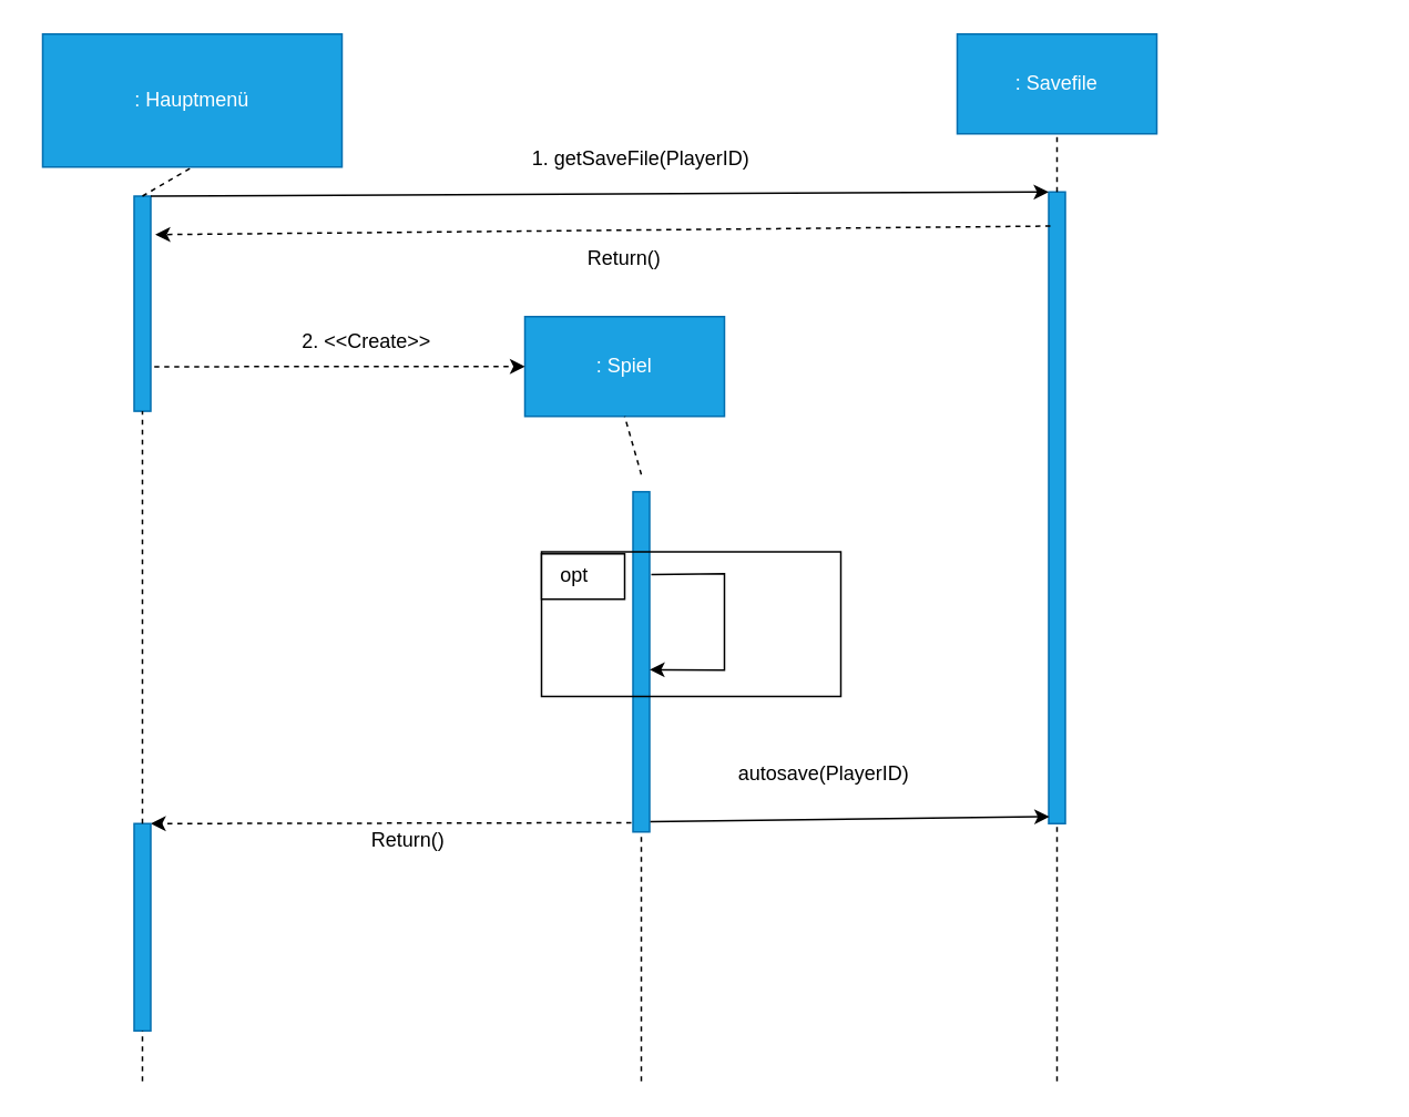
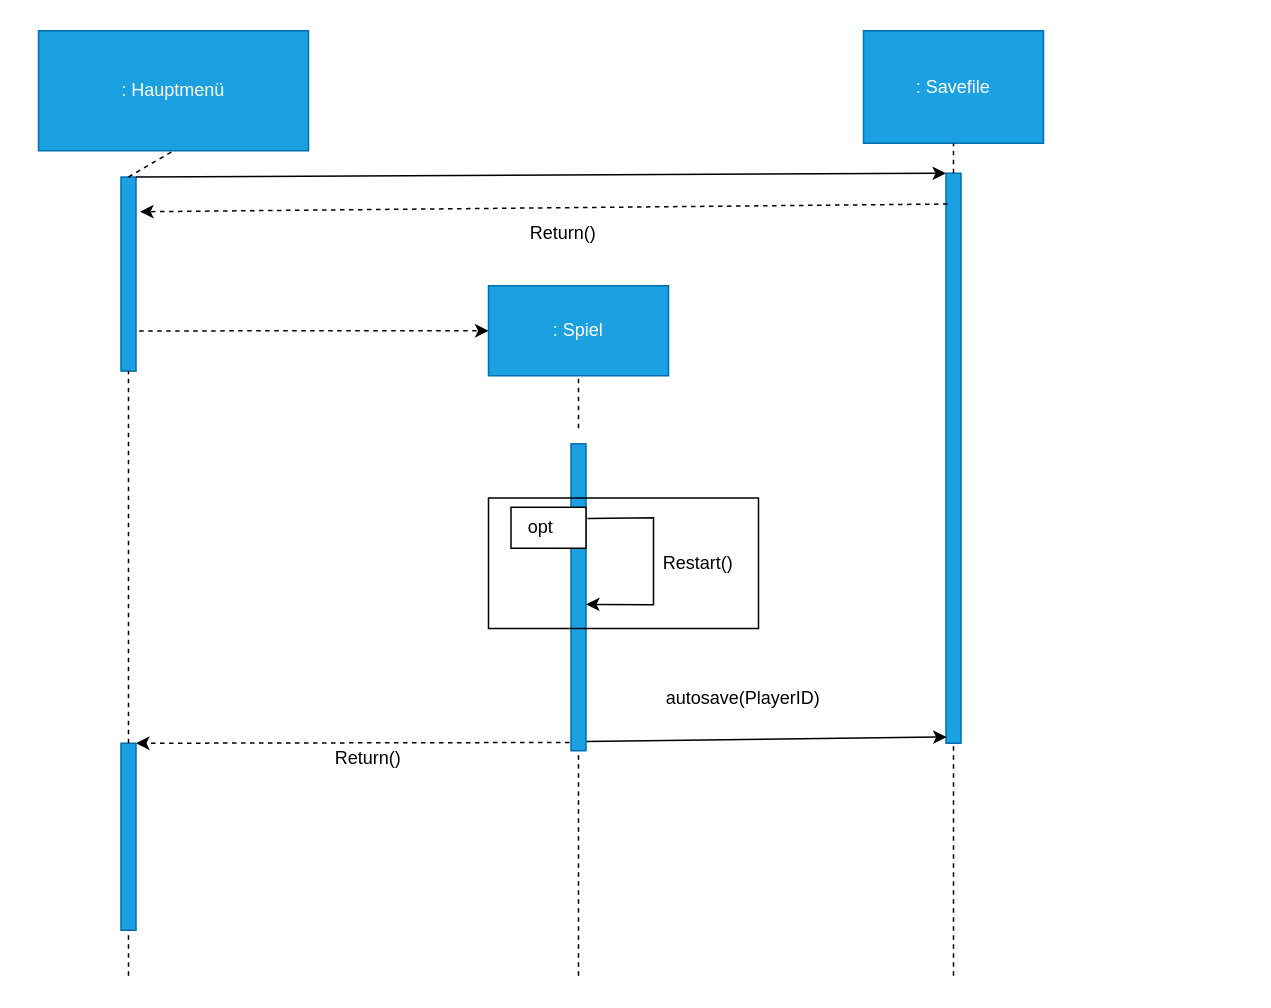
  <mxCell id="0" />
  <mxCell id="1" parent="0" />
  <mxCell id="2" value="" style="rounded=0;whiteSpace=wrap;html=1;rotation=-90;fillColor=#1ba1e2;strokeColor=#006EAF;fontColor=#ffffff;" parent="1" vertex="1"><mxGeometry x="20.31" y="177.2" width="129.38" height="10" as="geometry" /></mxCell>
  <mxCell id="3" value=": Hauptmenü" style="rounded=0;whiteSpace=wrap;html=1;fillColor=#1ba1e2;fontColor=#ffffff;strokeColor=#006EAF;" parent="1" vertex="1"><mxGeometry x="25" y="20" width="180" height="80" as="geometry" /></mxCell>
  <mxCell id="4" value="" style="endArrow=none;dashed=1;html=1;rounded=0;entryX=0.5;entryY=1;entryDx=0;entryDy=0;exitX=1;exitY=0.5;exitDx=0;exitDy=0;" parent="1" source="2" target="3" edge="1"><mxGeometry width="50" height="50" relative="1" as="geometry"><mxPoint x="345" y="340" as="sourcePoint" /><mxPoint x="395" y="290" as="targetPoint" /></mxGeometry></mxCell>
  <mxCell id="5" value="" style="rounded=0;whiteSpace=wrap;html=1;rotation=-90;fillColor=#1ba1e2;strokeColor=#006EAF;fontColor=#ffffff;" parent="1" vertex="1"><mxGeometry x="282.69" y="392.69" width="204.62" height="10" as="geometry" /></mxCell>
  <mxCell id="6" value="" style="rounded=0;whiteSpace=wrap;html=1;rotation=-90;fillColor=#1ba1e2;strokeColor=#006EAF;fontColor=#ffffff;" parent="1" vertex="1"><mxGeometry x="445" y="300" width="380" height="10" as="geometry" /></mxCell>
- <mxCell id="7" value=": Spiel" style="rounded=0;whiteSpace=wrap;html=1;fillColor=#1ba1e2;fontColor=#ffffff;strokeColor=#006EAF;" parent="1" vertex="1"><mxGeometry x="315" y="190" width="120" height="60" as="geometry" /></mxCell>
- <mxCell id="8" value=": Savefile" style="rounded=0;whiteSpace=wrap;html=1;fillColor=#1ba1e2;fontColor=#ffffff;strokeColor=#006EAF;" parent="1" vertex="1"><mxGeometry x="575" y="20" width="120" height="60" as="geometry" /></mxCell>
+ <mxCell id="7" value=": Spiel" style="rounded=0;whiteSpace=wrap;html=1;fillColor=#1ba1e2;fontColor=#ffffff;strokeColor=#006EAF;" parent="1" vertex="1"><mxGeometry x="325" y="190" width="120" height="60" as="geometry" /></mxCell>
+ <mxCell id="8" value=": Savefile" style="rounded=0;whiteSpace=wrap;html=1;fillColor=#1ba1e2;fontColor=#ffffff;strokeColor=#006EAF;" parent="1" vertex="1"><mxGeometry x="575" y="20" width="120" height="75" as="geometry" /></mxCell>
  <mxCell id="9" value="" style="endArrow=none;dashed=1;html=1;rounded=0;entryX=0.5;entryY=1;entryDx=0;entryDy=0;exitX=1;exitY=0.5;exitDx=0;exitDy=0;" parent="1" target="7" edge="1"><mxGeometry width="50" height="50" relative="1" as="geometry"><mxPoint x="385" y="285" as="sourcePoint" /><mxPoint x="384.5" y="170" as="targetPoint" /></mxGeometry></mxCell>
  <mxCell id="10" value="" style="endArrow=none;dashed=1;html=1;rounded=0;entryX=0.5;entryY=1;entryDx=0;entryDy=0;exitX=1;exitY=0.5;exitDx=0;exitDy=0;" parent="1" source="6" target="8" edge="1"><mxGeometry width="50" height="50" relative="1" as="geometry"><mxPoint x="535" y="230" as="sourcePoint" /><mxPoint x="585" y="180" as="targetPoint" /></mxGeometry></mxCell>
  <mxCell id="11" value="" style="endArrow=classic;dashed=1;html=1;rounded=0;entryX=0;entryY=0.5;entryDx=0;entryDy=0;endFill=1;exitX=0.207;exitY=1.214;exitDx=0;exitDy=0;exitPerimeter=0;" parent="1" source="2" target="7" edge="1"><mxGeometry width="50" height="50" relative="1" as="geometry"><mxPoint x="95" y="220" as="sourcePoint" /><mxPoint x="335" y="360" as="targetPoint" /></mxGeometry></mxCell>
- <mxCell id="12" value="2. &amp;lt;&amp;lt;Create&amp;gt;&amp;gt;" style="text;html=1;align=center;verticalAlign=middle;whiteSpace=wrap;rounded=0;" parent="1" vertex="1"><mxGeometry x="175" y="190" width="90" height="30" as="geometry" /></mxCell>
  <mxCell id="13" value="" style="endArrow=classic;html=1;rounded=0;exitX=1;exitY=1;exitDx=0;exitDy=0;entryX=1;entryY=0;entryDx=0;entryDy=0;endFill=1;" parent="1" source="2" target="6" edge="1"><mxGeometry width="50" height="50" relative="1" as="geometry"><mxPoint x="285" y="410" as="sourcePoint" /><mxPoint x="335" y="360" as="targetPoint" /></mxGeometry></mxCell>
- <mxCell id="14" value="1. getSaveFile(PlayerID)" style="text;html=1;align=center;verticalAlign=middle;whiteSpace=wrap;rounded=0;" parent="1" vertex="1"><mxGeometry x="315" y="80" width="140" height="30" as="geometry" /></mxCell>
  <mxCell id="15" value="" style="endArrow=classic;html=1;rounded=0;entryX=0.75;entryY=1;entryDx=0;entryDy=0;exitX=0.914;exitY=1.1;exitDx=0;exitDy=0;exitPerimeter=0;" parent="1" edge="1"><mxGeometry width="50" height="50" relative="1" as="geometry"><mxPoint x="390.995" y="345.1" as="sourcePoint" /><mxPoint x="389.995" y="402.378" as="targetPoint" /><Array as="points"><mxPoint x="435" y="344.69" /><mxPoint x="435" y="402.69" /></Array></mxGeometry></mxCell>
+ <mxCell id="16" value="Restart()" style="text;html=1;align=center;verticalAlign=middle;whiteSpace=wrap;rounded=0;" parent="1" vertex="1"><mxGeometry x="435" y="360" width="60" height="30" as="geometry" /></mxCell>
  <mxCell id="17" value="" style="endArrow=classic;html=1;rounded=0;exitX=0.03;exitY=1.043;exitDx=0;exitDy=0;exitPerimeter=0;endFill=1;entryX=0.011;entryY=0.043;entryDx=0;entryDy=0;entryPerimeter=0;" parent="1" source="5" target="6" edge="1"><mxGeometry width="50" height="50" relative="1" as="geometry"><mxPoint x="388.995" y="487.783" as="sourcePoint" /><mxPoint x="625" y="490" as="targetPoint" /></mxGeometry></mxCell>
  <mxCell id="18" value="auto&lt;span style=&quot;background-color: initial;&quot;&gt;save(PlayerID)&lt;/span&gt;" style="text;html=1;align=center;verticalAlign=middle;whiteSpace=wrap;rounded=0;" parent="1" vertex="1"><mxGeometry x="465" y="450" width="60" height="30" as="geometry" /></mxCell>
  <mxCell id="19" value="" style="endArrow=classic;dashed=1;html=1;rounded=0;entryX=0.821;entryY=1.271;entryDx=0;entryDy=0;entryPerimeter=0;endFill=1;exitX=0.946;exitY=0.1;exitDx=0;exitDy=0;exitPerimeter=0;" parent="1" source="6" target="2" edge="1"><mxGeometry width="50" height="50" relative="1" as="geometry"><mxPoint x="625" y="142" as="sourcePoint" /><mxPoint x="365" y="130" as="targetPoint" /></mxGeometry></mxCell>
  <mxCell id="20" value="Return()" style="text;html=1;align=center;verticalAlign=middle;whiteSpace=wrap;rounded=0;" parent="1" vertex="1"><mxGeometry x="345" y="140" width="60" height="30" as="geometry" /></mxCell>
  <mxCell id="21" value="" style="endArrow=classic;dashed=1;html=1;rounded=0;endFill=1;exitX=0.027;exitY=-0.1;exitDx=0;exitDy=0;exitPerimeter=0;entryX=1;entryY=1;entryDx=0;entryDy=0;" parent="1" source="5" target="23" edge="1"><mxGeometry width="50" height="50" relative="1" as="geometry"><mxPoint x="175" y="640" as="sourcePoint" /><mxPoint x="125" y="488" as="targetPoint" /></mxGeometry></mxCell>
  <mxCell id="22" value="Return()" style="text;html=1;align=center;verticalAlign=middle;whiteSpace=wrap;rounded=0;" parent="1" vertex="1"><mxGeometry x="215" y="490" width="60" height="30" as="geometry" /></mxCell>
  <mxCell id="23" value="" style="rounded=0;whiteSpace=wrap;html=1;rotation=-90;fillColor=#1ba1e2;strokeColor=#006EAF;fontColor=#ffffff;" parent="1" vertex="1"><mxGeometry x="22.66" y="552.35" width="124.69" height="10" as="geometry" /></mxCell>
  <mxCell id="24" value="" style="endArrow=none;dashed=1;html=1;rounded=0;entryX=0;entryY=0.5;entryDx=0;entryDy=0;exitX=1;exitY=0.5;exitDx=0;exitDy=0;" parent="1" source="23" target="2" edge="1"><mxGeometry width="50" height="50" relative="1" as="geometry"><mxPoint x="65" y="320" as="sourcePoint" /><mxPoint x="115" y="270" as="targetPoint" /></mxGeometry></mxCell>
  <mxCell id="25" value="" style="rounded=0;whiteSpace=wrap;html=1;fillColor=none;" parent="1" vertex="1"><mxGeometry x="325" y="331.5" width="180" height="87" as="geometry" /></mxCell>
- <mxCell id="26" value="opt&lt;span style=&quot;white-space: pre;&quot;&gt;&#09;&lt;/span&gt;" style="rounded=0;whiteSpace=wrap;html=1;" parent="1" vertex="1"><mxGeometry x="325" y="332.69" width="50" height="27.31" as="geometry" /></mxCell>
+ <mxCell id="26" value="opt&lt;span style=&quot;white-space: pre;&quot;&gt;&#09;&lt;/span&gt;" style="rounded=0;whiteSpace=wrap;html=1;" parent="1" vertex="1"><mxGeometry x="340" y="337.69" width="50" height="27.31" as="geometry" /></mxCell>
  <mxCell id="27" value="" style="endArrow=none;dashed=1;html=1;rounded=0;entryX=0;entryY=0.5;entryDx=0;entryDy=0;" parent="1" target="23" edge="1"><mxGeometry width="50" height="50" relative="1" as="geometry"><mxPoint x="85" y="650" as="sourcePoint" /><mxPoint x="105" y="630" as="targetPoint" /></mxGeometry></mxCell>
  <mxCell id="28" value="" style="endArrow=none;dashed=1;html=1;rounded=0;entryX=0;entryY=0.5;entryDx=0;entryDy=0;" parent="1" target="5" edge="1"><mxGeometry width="50" height="50" relative="1" as="geometry"><mxPoint x="385" y="650" as="sourcePoint" /><mxPoint x="405" y="520" as="targetPoint" /></mxGeometry></mxCell>
  <mxCell id="29" value="" style="endArrow=none;dashed=1;html=1;rounded=0;entryX=0;entryY=0.5;entryDx=0;entryDy=0;" parent="1" target="6" edge="1"><mxGeometry width="50" height="50" relative="1" as="geometry"><mxPoint x="635" y="650" as="sourcePoint" /><mxPoint x="665" y="510" as="targetPoint" /></mxGeometry></mxCell>
